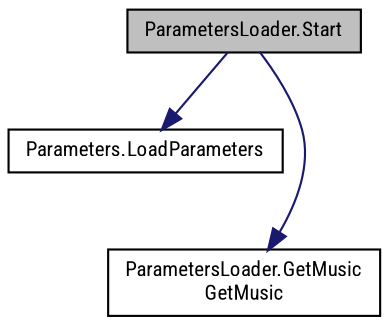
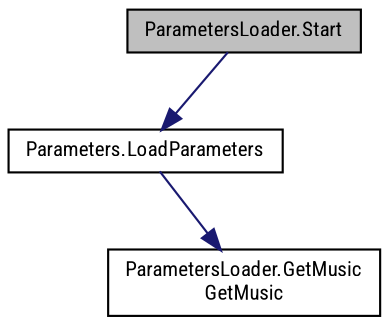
  digraph {
    fontname="Roboto Condensed"
    rankdir=TB
    node [color=black fillcolor=white fontname="Roboto Condensed" fontsize=10 shape=record style=filled]
    edge [color=midnightblue fontname="Roboto Condensed" fontsize=10 labelfontname=Helvetica labelfontsize=10 style=solid]
    n1 [fillcolor=grey75 fontcolor=black height=0.2 label="ParametersLoader.Start" width=0.4]
    n2 [height=0.2 label="Parameters.LoadParameters" width=0.4]
    n3 [height=0.2 label="ParametersLoader.GetMusic\lGetMusic" width=0.4]
    n1 -> n2
-   n1 -> n3
+   n2 -> n3
  }
